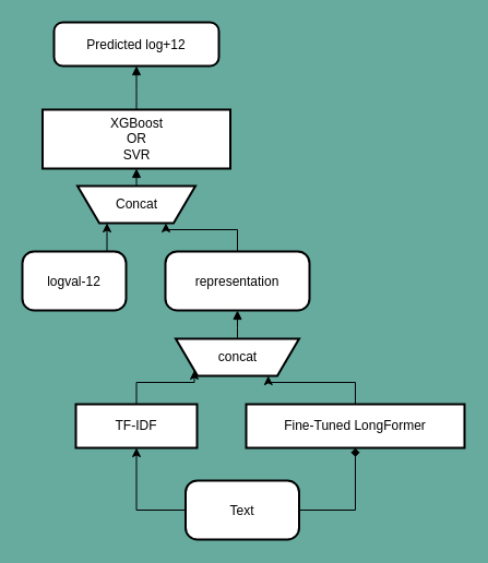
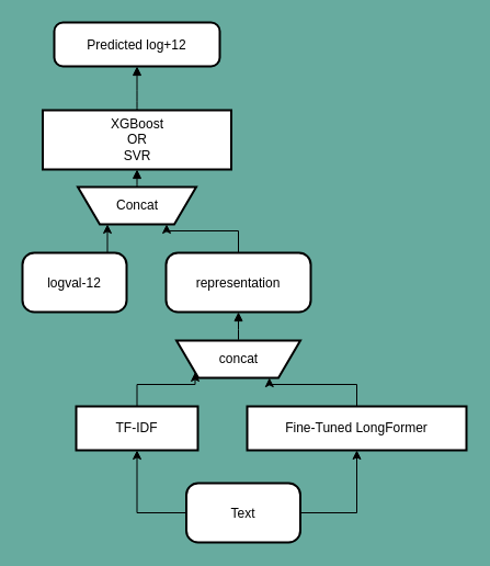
  <mxCell id="0" />
  <mxCell id="1" parent="0" />
  <mxCell id="2" style="edgeStyle=orthogonalEdgeStyle;rounded=0;orthogonalLoop=1;jettySize=auto;html=1;exitX=0;exitY=0.5;exitDx=0;exitDy=0;entryX=0.5;entryY=1;entryDx=0;entryDy=0;labelBackgroundColor=none;fontColor=default;" parent="1" source="3" target="7" edge="1"><mxGeometry relative="1" as="geometry" /></mxCell>
  <mxCell id="3" value="Text" style="rounded=1;arcSize=20;strokeWidth=2;labelBackgroundColor=none;" parent="1" vertex="1"><mxGeometry x="169.5" y="440" width="104" height="54" as="geometry" /></mxCell>
  <mxCell id="4" style="edgeStyle=orthogonalEdgeStyle;rounded=0;orthogonalLoop=1;jettySize=auto;html=1;exitX=0.5;exitY=0;exitDx=0;exitDy=0;entryX=0.75;entryY=1;entryDx=0;entryDy=0;labelBackgroundColor=none;fontColor=default;" parent="1" source="5" target="8" edge="1"><mxGeometry relative="1" as="geometry" /></mxCell>
  <mxCell id="5" value="Fine-Tuned LongFormer" style="whiteSpace=wrap;strokeWidth=2;labelBackgroundColor=none;" parent="1" vertex="1"><mxGeometry x="225" y="370" width="200" height="40" as="geometry" /></mxCell>
  <mxCell id="6" style="edgeStyle=orthogonalEdgeStyle;rounded=0;orthogonalLoop=1;jettySize=auto;html=1;exitX=0.5;exitY=0;exitDx=0;exitDy=0;entryX=0;entryY=1;entryDx=0;entryDy=0;labelBackgroundColor=none;fontColor=default;" parent="1" source="7" target="8" edge="1"><mxGeometry relative="1" as="geometry" /></mxCell>
  <mxCell id="7" value="TF-IDF" style="whiteSpace=wrap;strokeWidth=2;labelBackgroundColor=none;" parent="1" vertex="1"><mxGeometry x="69" y="370" width="111" height="40" as="geometry" /></mxCell>
  <mxCell id="8" value="concat" style="shape=trapezoid;perimeter=trapezoidPerimeter;fixedSize=1;strokeWidth=2;whiteSpace=wrap;flipV=1;labelBackgroundColor=none;" parent="1" vertex="1"><mxGeometry x="160.5" y="310" width="113" height="34" as="geometry" /></mxCell>
  <mxCell id="9" style="edgeStyle=orthogonalEdgeStyle;rounded=0;orthogonalLoop=1;jettySize=auto;html=1;exitX=0.5;exitY=0;exitDx=0;exitDy=0;entryX=0.75;entryY=1;entryDx=0;entryDy=0;labelBackgroundColor=none;fontColor=default;" parent="1" source="10" target="13" edge="1"><mxGeometry relative="1" as="geometry" /></mxCell>
  <mxCell id="10" value="representation" style="rounded=1;arcSize=20;strokeWidth=2;labelBackgroundColor=none;" parent="1" vertex="1"><mxGeometry x="151" y="230" width="132" height="54" as="geometry" /></mxCell>
  <mxCell id="11" style="edgeStyle=orthogonalEdgeStyle;rounded=0;orthogonalLoop=1;jettySize=auto;html=1;exitX=0.5;exitY=0;exitDx=0;exitDy=0;entryX=0.25;entryY=1;entryDx=0;entryDy=0;labelBackgroundColor=none;fontColor=default;" parent="1" source="12" target="13" edge="1"><mxGeometry relative="1" as="geometry" /></mxCell>
  <mxCell id="12" value="logval-12" style="rounded=1;arcSize=20;strokeWidth=2;labelBackgroundColor=none;" parent="1" vertex="1"><mxGeometry x="20" y="230" width="95" height="54" as="geometry" /></mxCell>
  <mxCell id="13" value="Concat" style="shape=trapezoid;perimeter=trapezoidPerimeter;fixedSize=1;strokeWidth=2;whiteSpace=wrap;flipV=1;labelBackgroundColor=none;" parent="1" vertex="1"><mxGeometry x="70.5" y="170" width="108" height="34" as="geometry" /></mxCell>
  <mxCell id="14" value="XGBoost&#10;OR&#10;SVR" style="whiteSpace=wrap;strokeWidth=2;labelBackgroundColor=none;" parent="1" vertex="1"><mxGeometry x="38.5" y="100" width="172" height="54" as="geometry" /></mxCell>
  <mxCell id="15" value="Predicted log+12" style="rounded=1;arcSize=20;strokeWidth=2;labelBackgroundColor=none;" parent="1" vertex="1"><mxGeometry x="49" y="20" width="151" height="40" as="geometry" /></mxCell>
  <mxCell id="16" value="" style="curved=1;startArrow=none;endArrow=block;exitX=0.5;exitY=0;entryX=0.5;entryY=1;rounded=0;labelBackgroundColor=none;fontColor=default;" parent="1" source="8" target="10" edge="1"><mxGeometry relative="1" as="geometry"><Array as="points" /></mxGeometry></mxCell>
  <mxCell id="17" value="" style="curved=1;startArrow=none;endArrow=block;exitX=0.5;exitY=0;entryX=0.5;entryY=1;rounded=0;labelBackgroundColor=none;fontColor=default;" parent="1" source="13" target="14" edge="1"><mxGeometry relative="1" as="geometry"><Array as="points" /></mxGeometry></mxCell>
  <mxCell id="18" value="" style="curved=1;startArrow=none;endArrow=block;exitX=0.5;exitY=0;entryX=0.5;entryY=1;rounded=0;labelBackgroundColor=none;fontColor=default;" parent="1" source="14" target="15" edge="1"><mxGeometry relative="1" as="geometry"><Array as="points" /></mxGeometry></mxCell>
- <mxCell id="19" style="edgeStyle=orthogonalEdgeStyle;rounded=0;orthogonalLoop=1;jettySize=auto;html=1;exitX=1;exitY=0.5;exitDx=0;exitDy=0;entryX=0.5;entryY=1;entryDx=0;entryDy=0;labelBackgroundColor=none;fontColor=default;endArrow=diamond;" parent="1" source="3" target="5" edge="1"><mxGeometry relative="1" as="geometry" /></mxCell>
+ <mxCell id="19" style="edgeStyle=orthogonalEdgeStyle;rounded=0;orthogonalLoop=1;jettySize=auto;html=1;exitX=1;exitY=0.5;exitDx=0;exitDy=0;entryX=0.5;entryY=1;entryDx=0;entryDy=0;labelBackgroundColor=none;fontColor=default;" parent="1" source="3" target="5" edge="1"><mxGeometry relative="1" as="geometry" /></mxCell>
